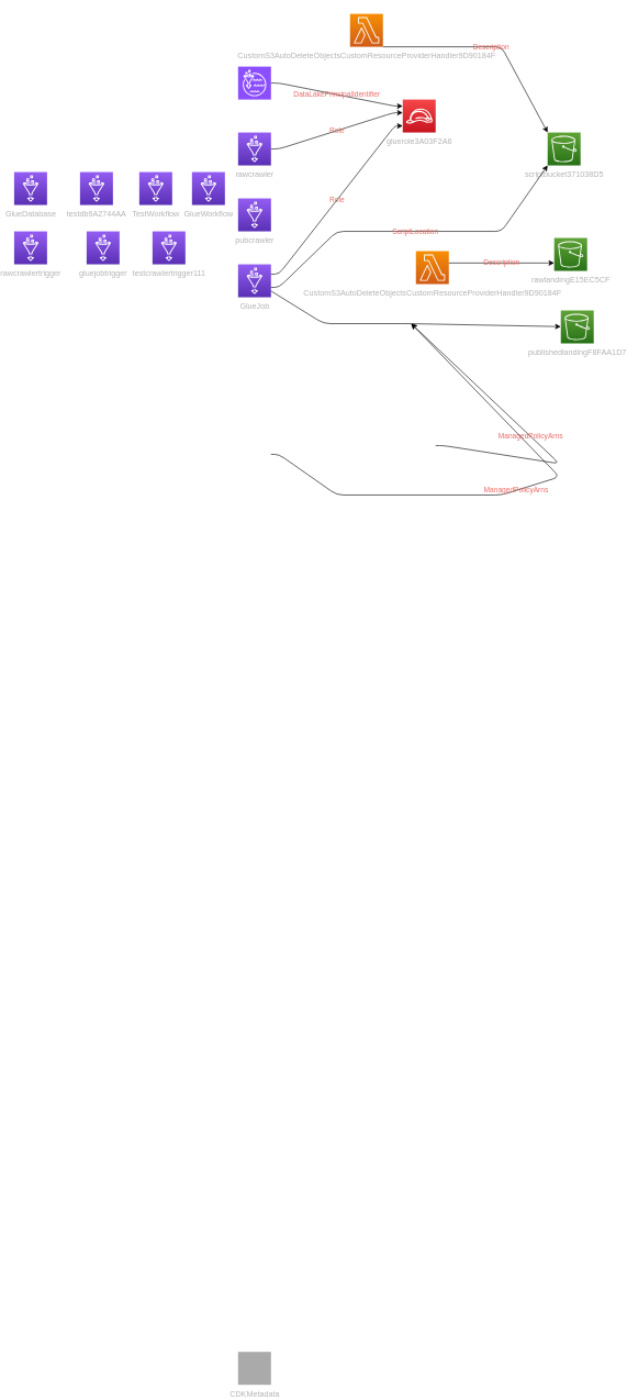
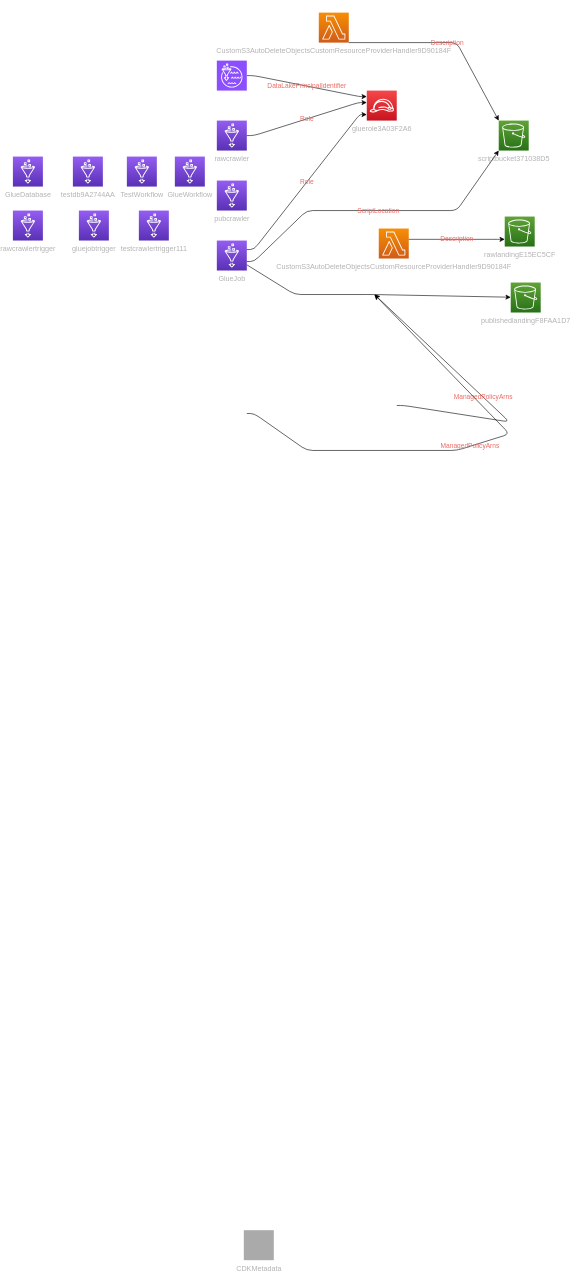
  <mxCell id="0" />
  <mxCell id="1" parent="0" />
  <mxCell id="2" value="rawlandingE15EC5CF" style="outlineConnect=0;fontColor=#B3B3B3;gradientColor=#60A337;gradientDirection=north;fillColor=#277116;strokeColor=#ffffff;dashed=0;verticalLabelPosition=bottom;verticalAlign=top;align=center;html=1;fontSize=12;fontStyle=0;aspect=fixed;shape=mxgraph.aws4.resourceIcon;resIcon=mxgraph.aws4.s3;" parent="1" vertex="1"><mxGeometry x="840" y="360" width="50" height="50" as="geometry" /></mxCell>
  <mxCell id="3" value="CustomS3AutoDeleteObjectsCustomResourceProviderHandler9D90184F" style="outlineConnect=0;fontColor=#B3B3B3;gradientColor=#F78E04;gradientDirection=north;fillColor=#D05C17;strokeColor=#ffffff;dashed=0;verticalLabelPosition=bottom;verticalAlign=top;align=center;html=1;fontSize=12;fontStyle=0;aspect=fixed;shape=mxgraph.aws4.resourceIcon;resIcon=mxgraph.aws4.lambda;" parent="1" vertex="1"><mxGeometry x="630" y="380" width="50" height="50" as="geometry" /></mxCell>
  <mxCell id="4" value="publishedlandingF8FAA1D7" style="outlineConnect=0;fontColor=#B3B3B3;gradientColor=#60A337;gradientDirection=north;fillColor=#277116;strokeColor=#ffffff;dashed=0;verticalLabelPosition=bottom;verticalAlign=top;align=center;html=1;fontSize=12;fontStyle=0;aspect=fixed;shape=mxgraph.aws4.resourceIcon;resIcon=mxgraph.aws4.s3;" parent="1" vertex="1"><mxGeometry x="850" y="470" width="50" height="50" as="geometry" /></mxCell>
  <mxCell id="5" value="scriptbucket371038D5" style="outlineConnect=0;fontColor=#B3B3B3;gradientColor=#60A337;gradientDirection=north;fillColor=#277116;strokeColor=#ffffff;dashed=0;verticalLabelPosition=bottom;verticalAlign=top;align=center;html=1;fontSize=12;fontStyle=0;aspect=fixed;shape=mxgraph.aws4.resourceIcon;resIcon=mxgraph.aws4.s3;" parent="1" vertex="1"><mxGeometry x="830" y="200" width="50" height="50" as="geometry" /></mxCell>
  <mxCell id="6" value="CustomS3AutoDeleteObjectsCustomResourceProviderHandler9D90184F" style="outlineConnect=0;fontColor=#B3B3B3;gradientColor=#F78E04;gradientDirection=north;fillColor=#D05C17;strokeColor=#ffffff;dashed=0;verticalLabelPosition=bottom;verticalAlign=top;align=center;html=1;fontSize=12;fontStyle=0;aspect=fixed;shape=mxgraph.aws4.resourceIcon;resIcon=mxgraph.aws4.lambda;" parent="1" vertex="1"><mxGeometry x="530" y="20" width="50" height="50" as="geometry" /></mxCell>
  <mxCell id="7" value="gluerole3A03F2A6" style="outlineConnect=0;fontColor=#B3B3B3;gradientColor=#F54749;gradientDirection=north;fillColor=#C7131F;strokeColor=#ffffff;dashed=0;verticalLabelPosition=bottom;verticalAlign=top;align=center;html=1;fontSize=12;fontStyle=0;aspect=fixed;shape=mxgraph.aws4.resourceIcon;resIcon=mxgraph.aws4.role;" parent="1" vertex="1"><mxGeometry x="610" y="150" width="50" height="50" as="geometry" /></mxCell>
  <mxCell id="8" value="rawcrawler" style="outlineConnect=0;fontColor=#B3B3B3;gradientColor=#945DF2;gradientDirection=north;fillColor=#5A30B5;strokeColor=#ffffff;dashed=0;verticalLabelPosition=bottom;verticalAlign=top;align=center;html=1;fontSize=12;fontStyle=0;aspect=fixed;shape=mxgraph.aws4.resourceIcon;resIcon=mxgraph.aws4.glue;" parent="1" vertex="1"><mxGeometry y="200" width="50" height="50" as="geometry" x="360" /></mxCell>
  <mxCell id="9" value="pubcrawler" style="outlineConnect=0;fontColor=#B3B3B3;gradientColor=#945DF2;gradientDirection=north;fillColor=#5A30B5;strokeColor=#ffffff;dashed=0;verticalLabelPosition=bottom;verticalAlign=top;align=center;html=1;fontSize=12;fontStyle=0;aspect=fixed;shape=mxgraph.aws4.resourceIcon;resIcon=mxgraph.aws4.glue;" parent="1" vertex="1"><mxGeometry y="300" width="50" height="50" as="geometry" x="360" /></mxCell>
  <mxCell id="10" style="edgeStyle=none;html=1;" edge="1" parent="1" source="11" target="4"><mxGeometry relative="1" as="geometry"><mxPoint x="385" y="520" as="targetPoint" /><Array as="points"><mxPoint x="490" y="490" /><mxPoint x="620" y="490" /></Array></mxGeometry></mxCell>
  <mxCell id="11" value="GlueJob" style="outlineConnect=0;fontColor=#B3B3B3;gradientColor=#945DF2;gradientDirection=north;fillColor=#5A30B5;strokeColor=#ffffff;dashed=0;verticalLabelPosition=bottom;verticalAlign=top;align=center;html=1;fontSize=12;fontStyle=0;aspect=fixed;shape=mxgraph.aws4.resourceIcon;resIcon=mxgraph.aws4.glue;" parent="1" vertex="1"><mxGeometry y="400" width="50" height="50" as="geometry" x="360" /></mxCell>
- <mxCell id="12" value="CDKMetadata" style="outlineConnect=0;fontColor=#B3B3B3;gradientColor=#aaaaaa;gradientDirection=north;fillColor=#aaaaaa;strokeColor=#ffffff;dashed=0;verticalLabelPosition=bottom;verticalAlign=top;align=center;html=1;fontSize=12;fontStyle=0;aspect=fixed;shape=mxgraph.aws4.resourceIcon;resIcon=mxgraph.aws4.cdk;" parent="1" vertex="1"><mxGeometry y="2050" width="50" height="50" as="geometry" x="360" /></mxCell>
+ <mxCell id="12" value="CDKMetadata" style="outlineConnect=0;fontColor=#B3B3B3;gradientColor=#aaaaaa;gradientDirection=north;fillColor=#aaaaaa;strokeColor=#ffffff;dashed=0;verticalLabelPosition=bottom;verticalAlign=top;align=center;html=1;fontSize=12;fontStyle=0;aspect=fixed;shape=mxgraph.aws4.resourceIcon;resIcon=mxgraph.aws4.cdk;" parent="1" vertex="1"><mxGeometry x="405" y="2050" width="50" height="50" as="geometry" /></mxCell>
  <mxCell id="13" value="Description" style="edgeStyle=orthogonalEdgeStyle;rounded=1;orthogonalLoop=1;jettySize=auto;html=1;labelBackgroundColor=none;fontColor=#EA6B66;noEdgeStyle=1;orthogonal=1;" parent="1" source="6" target="5" edge="1"><mxGeometry relative="1" as="geometry"><Array as="points"><mxPoint x="760" y="70" /></Array></mxGeometry></mxCell>
  <mxCell id="14" value="DataLakePrincipalIdentifier" style="edgeStyle=orthogonalEdgeStyle;rounded=1;orthogonalLoop=1;jettySize=auto;html=1;labelBackgroundColor=none;fontColor=#EA6B66;noEdgeStyle=1;orthogonal=1;" parent="1" target="7" edge="1"><mxGeometry relative="1" as="geometry"><Array as="points"><mxPoint x="422" y="125" /><mxPoint x="598" y="160" /></Array><mxPoint x="410" y="125" as="sourcePoint" /></mxGeometry></mxCell>
  <mxCell id="15" value="Role" style="edgeStyle=orthogonalEdgeStyle;rounded=1;orthogonalLoop=1;jettySize=auto;html=1;labelBackgroundColor=none;fontColor=#EA6B66;noEdgeStyle=1;orthogonal=1;" parent="1" source="8" target="7" edge="1"><mxGeometry relative="1" as="geometry"><Array as="points"><mxPoint x="422" y="225" /><mxPoint x="596" y="170" /></Array></mxGeometry></mxCell>
  <mxCell id="16" value="ScriptLocation" style="edgeStyle=orthogonalEdgeStyle;rounded=1;orthogonalLoop=1;jettySize=auto;html=1;labelBackgroundColor=none;fontColor=#EA6B66;noEdgeStyle=1;orthogonal=1;" parent="1" source="11" target="5" edge="1"><mxGeometry relative="1" as="geometry"><Array as="points"><mxPoint x="422" y="435" /><mxPoint x="510" y="350" /><mxPoint x="760" y="350" /></Array></mxGeometry></mxCell>
  <mxCell id="17" value="Role" style="edgeStyle=orthogonalEdgeStyle;rounded=1;orthogonalLoop=1;jettySize=auto;html=1;labelBackgroundColor=none;fontColor=#EA6B66;noEdgeStyle=1;orthogonal=1;" parent="1" source="11" target="7" edge="1"><mxGeometry relative="1" as="geometry"><Array as="points"><mxPoint x="422" y="415" /><mxPoint x="598" y="190" /></Array></mxGeometry></mxCell>
  <mxCell id="18" value="ManagedPolicyArns" style="edgeStyle=orthogonalEdgeStyle;rounded=1;orthogonalLoop=1;jettySize=auto;html=1;labelBackgroundColor=none;fontColor=#EA6B66;noEdgeStyle=1;orthogonal=1;" parent="1" target="10" edge="1"><mxGeometry relative="1" as="geometry"><Array as="points"><mxPoint x="672" y="675" /><mxPoint x="848" y="702.5" /></Array><mxPoint x="660" y="675" as="sourcePoint" /></mxGeometry></mxCell>
  <mxCell id="19" value="Description" style="edgeStyle=orthogonalEdgeStyle;rounded=1;orthogonalLoop=1;jettySize=auto;html=1;labelBackgroundColor=none;fontColor=#EA6B66;noEdgeStyle=1;orthogonal=1;" parent="1" source="3" target="2" edge="1"><mxGeometry relative="1" as="geometry"><Array as="points"><mxPoint x="830" y="398" /></Array></mxGeometry></mxCell>
  <mxCell id="20" value="ManagedPolicyArns" style="edgeStyle=orthogonalEdgeStyle;rounded=1;orthogonalLoop=1;jettySize=auto;html=1;labelBackgroundColor=none;fontColor=#EA6B66;noEdgeStyle=1;orthogonal=1;" parent="1" target="10" edge="1"><mxGeometry relative="1" as="geometry"><Array as="points"><mxPoint x="422" y="688.333" /><mxPoint x="510" y="750" /><mxPoint x="760" y="750" /><mxPoint x="848" y="722.5" /></Array><mxPoint x="410" y="688.333" as="sourcePoint" /></mxGeometry></mxCell>
  <mxCell id="21" value="AWS&#10;Role" style="edgeStyle=orthogonalEdgeStyle;rounded=1;orthogonalLoop=1;jettySize=auto;html=1;labelBackgroundColor=none;fontColor=#EA6B66;noEdgeStyle=1;orthogonal=1;" parent="1" edge="1"><mxGeometry relative="1" as="geometry"><Array as="points"><mxPoint x="424" y="675" /><mxPoint x="598" y="675" /></Array><mxPoint x="410" y="675" as="sourcePoint" /></mxGeometry></mxCell>
  <mxCell id="22" value="GlueDatabase" style="outlineConnect=0;fontColor=#B3B3B3;gradientColor=#945DF2;gradientDirection=north;fillColor=#5A30B5;strokeColor=#ffffff;dashed=0;verticalLabelPosition=bottom;verticalAlign=top;align=center;html=1;fontSize=12;fontStyle=0;aspect=fixed;shape=mxgraph.aws4.resourceIcon;resIcon=mxgraph.aws4.glue;" parent="1" vertex="1"><mxGeometry x="20" y="260" width="50" height="50" as="geometry" /></mxCell>
  <mxCell id="23" value="testdb9A2744AA" style="outlineConnect=0;fontColor=#B3B3B3;gradientColor=#945DF2;gradientDirection=north;fillColor=#5A30B5;strokeColor=#ffffff;dashed=0;verticalLabelPosition=bottom;verticalAlign=top;align=center;html=1;fontSize=12;fontStyle=0;aspect=fixed;shape=mxgraph.aws4.resourceIcon;resIcon=mxgraph.aws4.glue;" parent="1" vertex="1"><mxGeometry x="120" y="260" width="50" height="50" as="geometry" /></mxCell>
  <mxCell id="24" value="GlueWorkflow" style="outlineConnect=0;fontColor=#B3B3B3;gradientColor=#945DF2;gradientDirection=north;fillColor=#5A30B5;strokeColor=#ffffff;dashed=0;verticalLabelPosition=bottom;verticalAlign=top;align=center;html=1;fontSize=12;fontStyle=0;aspect=fixed;shape=mxgraph.aws4.resourceIcon;resIcon=mxgraph.aws4.glue;" parent="1" vertex="1"><mxGeometry x="290" y="260" width="50" height="50" as="geometry" /></mxCell>
  <mxCell id="25" value="TestWorkflow" style="outlineConnect=0;fontColor=#B3B3B3;gradientColor=#945DF2;gradientDirection=north;fillColor=#5A30B5;strokeColor=#ffffff;dashed=0;verticalLabelPosition=bottom;verticalAlign=top;align=center;html=1;fontSize=12;fontStyle=0;aspect=fixed;shape=mxgraph.aws4.resourceIcon;resIcon=mxgraph.aws4.glue;" parent="1" vertex="1"><mxGeometry x="210" y="260" width="50" height="50" as="geometry" /></mxCell>
  <mxCell id="26" value="rawcrawlertrigger" style="outlineConnect=0;fontColor=#B3B3B3;gradientColor=#945DF2;gradientDirection=north;fillColor=#5A30B5;strokeColor=#ffffff;dashed=0;verticalLabelPosition=bottom;verticalAlign=top;align=center;html=1;fontSize=12;fontStyle=0;aspect=fixed;shape=mxgraph.aws4.resourceIcon;resIcon=mxgraph.aws4.glue;" parent="1" vertex="1"><mxGeometry x="20" y="350" width="50" height="50" as="geometry" /></mxCell>
  <mxCell id="27" value="gluejobtrigger" style="outlineConnect=0;fontColor=#B3B3B3;gradientColor=#945DF2;gradientDirection=north;fillColor=#5A30B5;strokeColor=#ffffff;dashed=0;verticalLabelPosition=bottom;verticalAlign=top;align=center;html=1;fontSize=12;fontStyle=0;aspect=fixed;shape=mxgraph.aws4.resourceIcon;resIcon=mxgraph.aws4.glue;" parent="1" vertex="1"><mxGeometry x="130" y="350" width="50" height="50" as="geometry" /></mxCell>
  <mxCell id="28" value="testcrawlertrigger111" style="outlineConnect=0;fontColor=#B3B3B3;gradientColor=#945DF2;gradientDirection=north;fillColor=#5A30B5;strokeColor=#ffffff;dashed=0;verticalLabelPosition=bottom;verticalAlign=top;align=center;html=1;fontSize=12;fontStyle=0;aspect=fixed;shape=mxgraph.aws4.resourceIcon;resIcon=mxgraph.aws4.glue;" parent="1" vertex="1"><mxGeometry x="230" y="350" width="50" height="50" as="geometry" /></mxCell>
  <mxCell id="29" value="" style="sketch=0;points=[[0,0,0],[0.25,0,0],[0.5,0,0],[0.75,0,0],[1,0,0],[0,1,0],[0.25,1,0],[0.5,1,0],[0.75,1,0],[1,1,0],[0,0.25,0],[0,0.5,0],[0,0.75,0],[1,0.25,0],[1,0.5,0],[1,0.75,0]];outlineConnect=0;fontColor=#232F3E;fillColor=#8C4FFF;strokeColor=#ffffff;dashed=0;verticalLabelPosition=bottom;verticalAlign=top;align=center;html=1;fontSize=12;fontStyle=0;aspect=fixed;shape=mxgraph.aws4.resourceIcon;resIcon=mxgraph.aws4.lake_formation;" vertex="1" parent="1"><mxGeometry y="100" width="50" height="50" as="geometry" x="360" /></mxCell>
